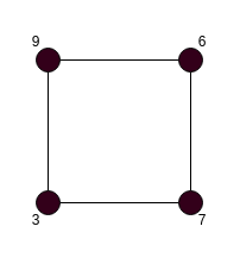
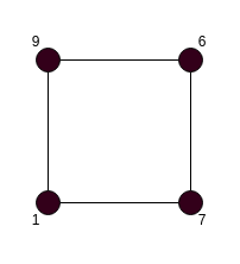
  <mxCell id="0" />
  <mxCell id="1" parent="0" />
  <mxCell id="2" value="" style="edgeStyle=orthogonalEdgeStyle;rounded=0;orthogonalLoop=1;jettySize=auto;html=1;endArrow=none;endFill=0;" edge="1" parent="1" source="3" target="5"><mxGeometry relative="1" as="geometry" /></mxCell>
  <mxCell id="3" value="" style="ellipse;whiteSpace=wrap;html=1;aspect=fixed;fillColor=#33001A;" vertex="1" parent="1"><mxGeometry x="30" y="40" width="20" height="20" as="geometry" /></mxCell>
  <mxCell id="4" value="" style="edgeStyle=orthogonalEdgeStyle;rounded=0;orthogonalLoop=1;jettySize=auto;html=1;endArrow=none;endFill=0;" edge="1" parent="1" source="5" target="9"><mxGeometry relative="1" as="geometry" /></mxCell>
  <mxCell id="5" value="" style="ellipse;whiteSpace=wrap;html=1;aspect=fixed;fillColor=#33001A;" vertex="1" parent="1"><mxGeometry x="150" y="40" width="20" height="20" as="geometry" /></mxCell>
  <mxCell id="6" value="" style="edgeStyle=orthogonalEdgeStyle;rounded=0;orthogonalLoop=1;jettySize=auto;html=1;endArrow=none;endFill=0;" edge="1" parent="1" source="7" target="3"><mxGeometry relative="1" as="geometry" /></mxCell>
  <mxCell id="7" value="" style="ellipse;whiteSpace=wrap;html=1;aspect=fixed;fillColor=#33001A;" vertex="1" parent="1"><mxGeometry x="30" y="160" width="20" height="20" as="geometry" /></mxCell>
  <mxCell id="8" value="" style="edgeStyle=orthogonalEdgeStyle;rounded=0;orthogonalLoop=1;jettySize=auto;html=1;endArrow=none;endFill=0;" edge="1" parent="1" source="9" target="7"><mxGeometry relative="1" as="geometry" /></mxCell>
  <mxCell id="9" value="" style="ellipse;whiteSpace=wrap;html=1;aspect=fixed;fillColor=#33001A;" vertex="1" parent="1"><mxGeometry x="150" y="160" width="20" height="20" as="geometry" /></mxCell>
- <mxCell id="10" value="3" style="text;html=1;strokeColor=none;fillColor=none;align=center;verticalAlign=middle;whiteSpace=wrap;rounded=0;" vertex="1" parent="1"><mxGeometry x="20" y="170" width="20" height="30" as="geometry" /></mxCell>
+ <mxCell id="10" value="1" style="text;html=1;strokeColor=none;fillColor=none;align=center;verticalAlign=middle;whiteSpace=wrap;rounded=0;" vertex="1" parent="1"><mxGeometry x="20" y="170" width="20" height="30" as="geometry" /></mxCell>
  <mxCell id="11" value="9" style="text;html=1;strokeColor=none;fillColor=none;align=center;verticalAlign=middle;whiteSpace=wrap;rounded=0;" vertex="1" parent="1"><mxGeometry x="20" y="20" width="20" height="30" as="geometry" /></mxCell>
  <mxCell id="12" value="6" style="text;html=1;strokeColor=none;fillColor=none;align=center;verticalAlign=middle;whiteSpace=wrap;rounded=0;" vertex="1" parent="1"><mxGeometry x="160" y="20" width="20" height="30" as="geometry" /></mxCell>
  <mxCell id="13" value="7" style="text;html=1;strokeColor=none;fillColor=none;align=center;verticalAlign=middle;whiteSpace=wrap;rounded=0;" vertex="1" parent="1"><mxGeometry x="160" y="170" width="20" height="30" as="geometry" /></mxCell>
